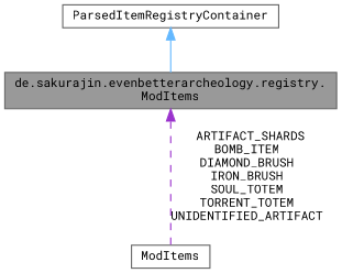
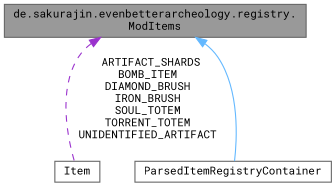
  digraph {
    fontname="Roboto Mono"
    node [color=gray40 fillcolor=white fontname="Roboto Mono" fontsize=10 shape=box style=filled]
    edge [dir=back fontname="Roboto Mono" fontsize=10 labelfontname=Helvetica labelfontsize=10]
    n1 [fillcolor=grey60 fontcolor=black height=0.2 label="de.sakurajin.evenbetterarcheology.registry.\lModItems" width=0.4]
-   n2 [height=0.2 label=ModItems width=0.4]
+   n2 [height=0.2 label=Item width=0.4]
    n3 [height=0.2 label=ParsedItemRegistryContainer width=0.4]
    n1 -> n2 [color=darkorchid3 label=" ARTIFACT_SHARDS\nBOMB_ITEM\nDIAMOND_BRUSH\nIRON_BRUSH\nSOUL_TOTEM\nTORRENT_TOTEM\nUNIDENTIFIED_ARTIFACT" style=dashed]
-   n3 -> n1 [color=steelblue1 style=solid]
+   n1 -> n3 [color=steelblue1 style=solid]
  }
